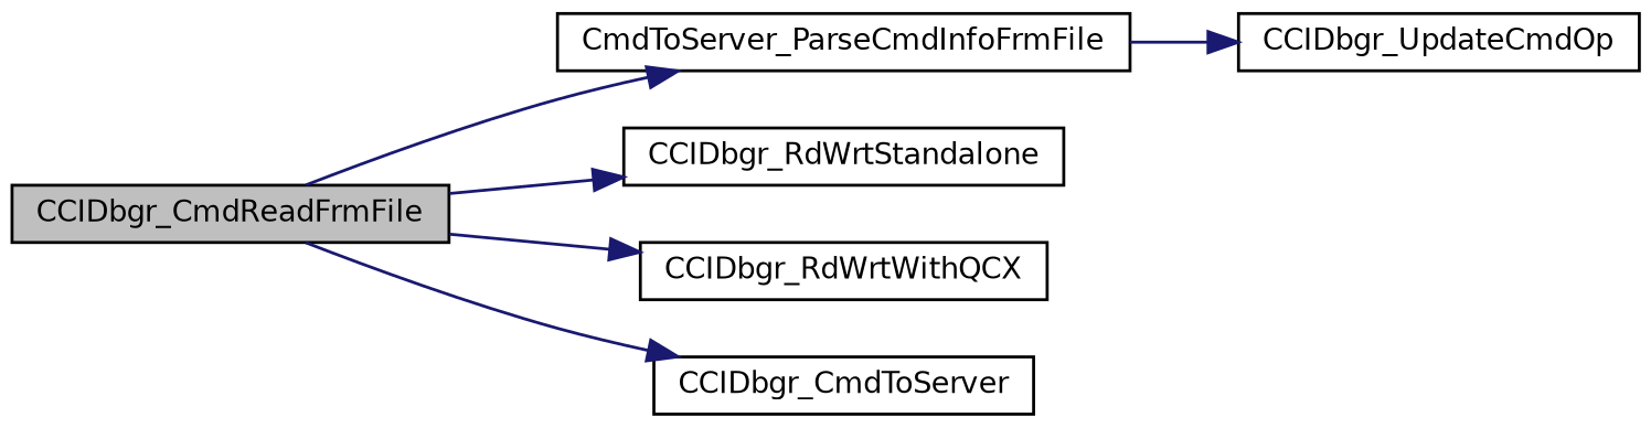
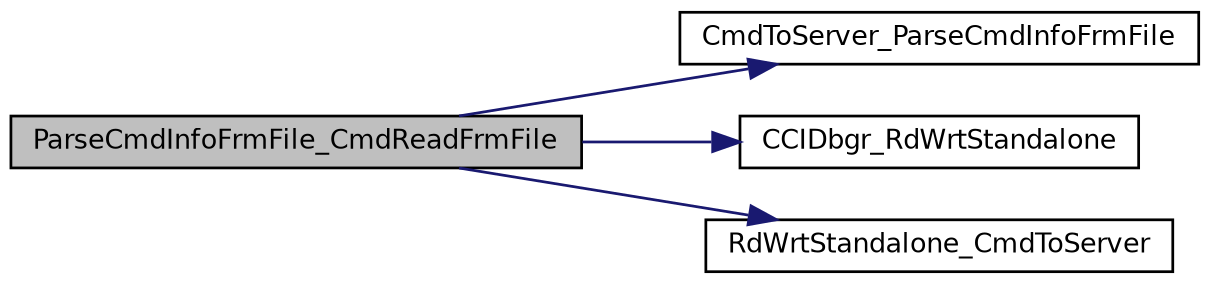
  digraph {
    rankdir=LR
    node [color=black fillcolor=white fontname=Helvetica fontsize=10 shape=record style=filled]
    edge [color=midnightblue fontname=Helvetica fontsize=10 labelfontname=Helvetica labelfontsize=10 style=solid]
-   n1 [fillcolor=grey75 fontcolor=black height=0.2 label=CCIDbgr_CmdReadFrmFile width=0.4]
+   n1 [fillcolor=grey75 fontcolor=black height=0.2 label=ParseCmdInfoFrmFile_CmdReadFrmFile width=0.4]
    n2 [height=0.2 label=CmdToServer_ParseCmdInfoFrmFile width=0.4]
    n3 [height=0.2 label=CCIDbgr_RdWrtStandalone width=0.4]
-   n4 [height=0.2 label=CCIDbgr_RdWrtWithQCX width=0.4]
-   n5 [height=0.2 label=CCIDbgr_CmdToServer width=0.4]
-   n6 [height=0.2 label=CCIDbgr_UpdateCmdOp width=0.4]
+   n5 [height=0.2 label=RdWrtStandalone_CmdToServer width=0.4]
    n1 -> n2
    n1 -> n3
-   n1 -> n4
    n1 -> n5
-   n2 -> n6
  }
